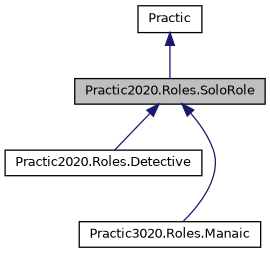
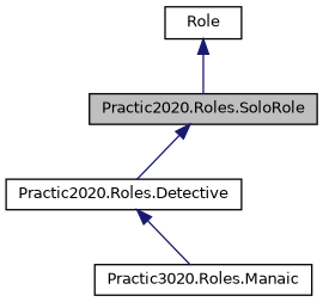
  digraph {
    node [color=black fillcolor=white fontname=Helvetica fontsize=10 shape=record style=filled]
    edge [color=midnightblue dir=back fontname=Helvetica fontsize=10 labelfontname=Helvetica labelfontsize=10 style=solid]
    n1 [fillcolor=grey75 fontcolor=black height=0.2 label="Practic2020.Roles.SoloRole" width=0.4]
    n2 [height=0.2 label="Practic2020.Roles.Detective" width=0.4]
    n3 [height=0.2 label="Practic3020.Roles.Manaic" width=0.4]
-   n4 [height=0.2 label=Practic width=0.4]
+   n4 [height=0.2 label=Role width=0.4]
    n1 -> n2
-   n1 -> n3
+   n2 -> n3
    n4 -> n1
  }
